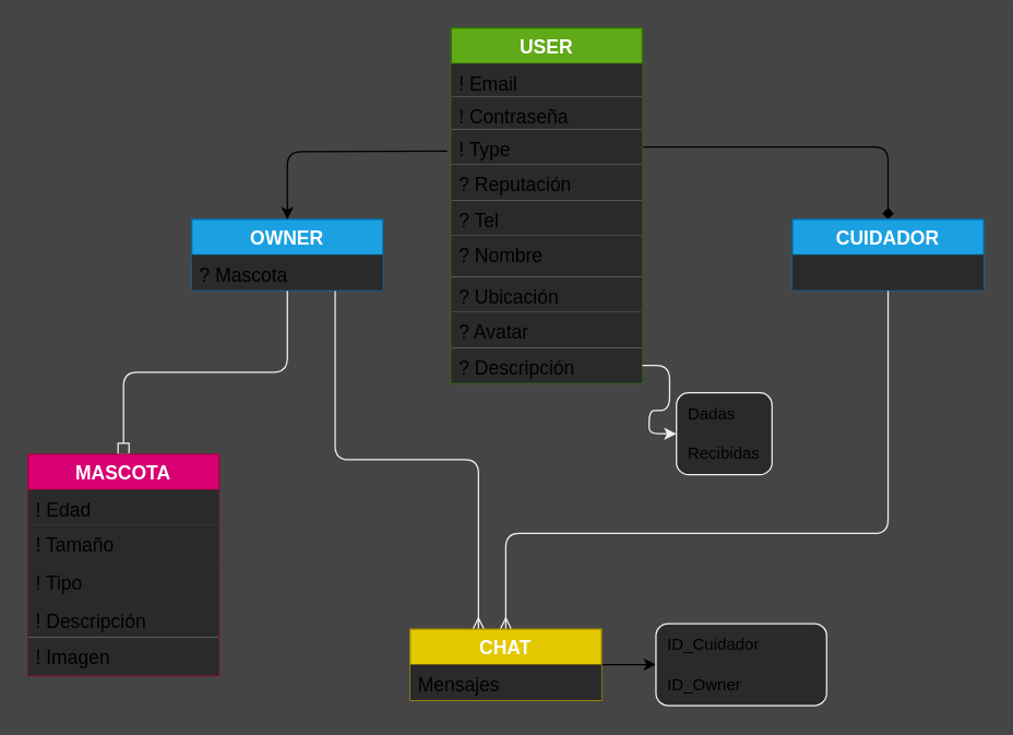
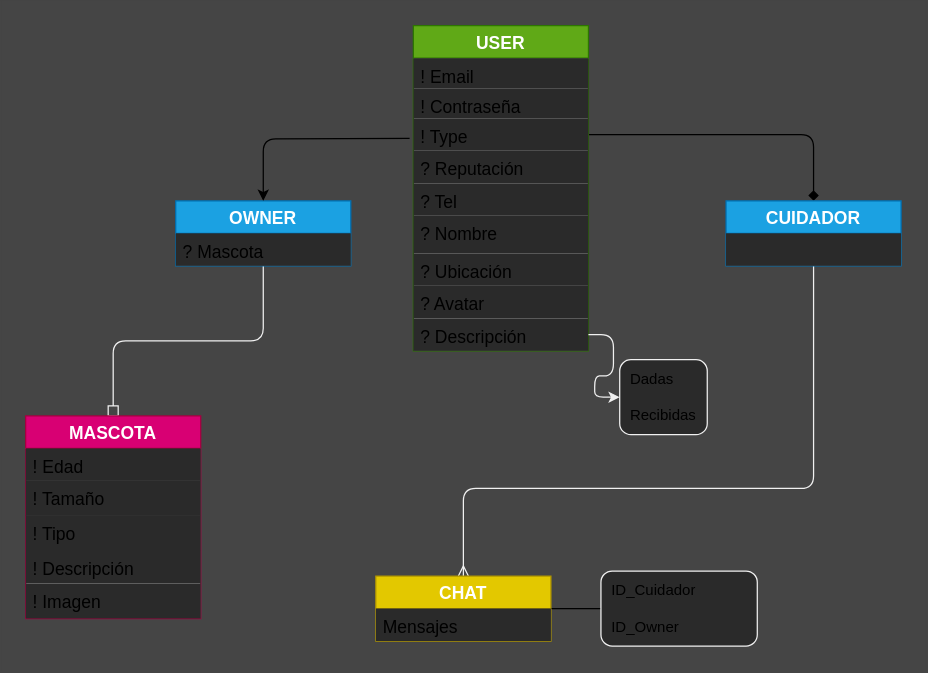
  <mxCell id="0" />
  <mxCell id="1" parent="0" />
  <mxCell id="2" style="edgeStyle=orthogonalEdgeStyle;curved=0;rounded=1;sketch=0;orthogonalLoop=1;jettySize=auto;html=1;entryX=0.5;entryY=0;entryDx=0;entryDy=0;strokeColor=#f0f0f0;endArrow=box;endFill=0;fontSize=14;" parent="1" source="4" target="21" edge="1"><mxGeometry relative="1" as="geometry" /></mxCell>
- <mxCell id="3" style="rounded=1;sketch=0;orthogonalLoop=1;jettySize=auto;elbow=vertical;html=1;exitX=0.75;exitY=1;exitDx=0;exitDy=0;strokeColor=#f0f0f0;edgeStyle=elbowEdgeStyle;endArrow=ERmany;endFill=0;entryX=0.357;entryY=0;entryDx=0;entryDy=0;entryPerimeter=0;fontSize=14;" parent="1" source="4" target="30" edge="1"><mxGeometry relative="1" as="geometry"><mxPoint x="520" y="330" as="targetPoint" /></mxGeometry></mxCell>
  <mxCell id="4" value="OWNER" style="swimlane;fontStyle=1;childLayout=stackLayout;horizontal=1;startSize=26;fillColor=#1ba1e2;horizontalStack=0;resizeParent=1;resizeParentMax=0;resizeLast=0;collapsible=1;marginBottom=0;rounded=0;sketch=0;strokeColor=#006EAF;fontColor=#ffffff;swimlaneFillColor=#ffffff;fontSize=14;" parent="1" vertex="1"><mxGeometry x="140" y="160" width="140" height="52" as="geometry" /></mxCell>
  <mxCell id="5" value="? Mascota" style="text;strokeColor=none;align=left;verticalAlign=top;spacingLeft=4;spacingRight=4;overflow=hidden;rotatable=0;points=[[0,0.5],[1,0.5]];portConstraint=eastwest;fillColor=#2a2a2a;fontSize=14;" parent="4" vertex="1"><mxGeometry y="26" width="140" height="26" as="geometry" /></mxCell>
  <mxCell id="6" style="edgeStyle=orthogonalEdgeStyle;curved=0;rounded=1;sketch=0;orthogonalLoop=1;jettySize=auto;html=1;entryX=0.5;entryY=0;entryDx=0;entryDy=0;exitX=1;exitY=0.5;exitDx=0;exitDy=0;fontSize=14;endArrow=diamond;" parent="1" source="10" target="19" edge="1"><mxGeometry relative="1" as="geometry"><mxPoint x="472" y="30" as="sourcePoint" /></mxGeometry></mxCell>
  <mxCell id="7" value="USER" style="swimlane;fontStyle=1;childLayout=stackLayout;horizontal=1;startSize=26;fillColor=#60a917;horizontalStack=0;resizeParent=1;resizeParentMax=0;resizeLast=0;collapsible=1;marginBottom=0;rounded=0;sketch=0;strokeColor=#2D7600;fontColor=#ffffff;swimlaneFillColor=#ffffff;fontSize=14;" parent="1" vertex="1"><mxGeometry x="330" y="20" width="140" height="260" as="geometry" /></mxCell>
  <mxCell id="8" value="! Email" style="text;strokeColor=none;align=left;verticalAlign=top;spacingLeft=4;spacingRight=4;overflow=hidden;rotatable=0;points=[[0,0.5],[1,0.5]];portConstraint=eastwest;fillColor=#2a2a2a;fontSize=14;" parent="7" vertex="1"><mxGeometry y="26" width="140" height="24" as="geometry" /></mxCell>
  <mxCell id="9" value="! Contraseña" style="text;strokeColor=none;align=left;verticalAlign=top;spacingLeft=4;spacingRight=4;overflow=hidden;rotatable=0;points=[[0,0.5],[1,0.5]];portConstraint=eastwest;fillColor=#2a2a2a;fontSize=14;" parent="7" vertex="1"><mxGeometry y="50" width="140" height="24" as="geometry" /></mxCell>
  <mxCell id="10" value="! Type" style="text;strokeColor=none;align=left;verticalAlign=top;spacingLeft=4;spacingRight=4;overflow=hidden;rotatable=0;points=[[0,0.5],[1,0.5]];portConstraint=eastwest;fillColor=#2a2a2a;fontSize=14;" parent="7" vertex="1"><mxGeometry y="74" width="140" height="26" as="geometry" /></mxCell>
  <mxCell id="11" value="? Reputación" style="text;strokeColor=none;align=left;verticalAlign=top;spacingLeft=4;spacingRight=4;overflow=hidden;rotatable=0;points=[[0,0.5],[1,0.5]];portConstraint=eastwest;fillColor=#2a2a2a;fontSize=14;" parent="7" vertex="1"><mxGeometry y="100" width="140" height="26" as="geometry" /></mxCell>
  <mxCell id="12" value="? Tel" style="text;strokeColor=none;align=left;verticalAlign=top;spacingLeft=4;spacingRight=4;overflow=hidden;rotatable=0;points=[[0,0.5],[1,0.5]];portConstraint=eastwest;fillColor=#2a2a2a;fontSize=14;" parent="7" vertex="1"><mxGeometry y="126" width="140" height="26" as="geometry" /></mxCell>
  <mxCell id="13" value="? Nombre" style="text;strokeColor=none;align=left;verticalAlign=top;spacingLeft=4;spacingRight=4;overflow=hidden;rotatable=0;points=[[0,0.5],[1,0.5]];portConstraint=eastwest;fillColor=#2a2a2a;fontSize=14;" parent="7" vertex="1"><mxGeometry y="152" width="140" height="30" as="geometry" /></mxCell>
  <mxCell id="14" value="? Ubicación" style="text;strokeColor=none;align=left;verticalAlign=top;spacingLeft=4;spacingRight=4;overflow=hidden;rotatable=0;points=[[0,0.5],[1,0.5]];portConstraint=eastwest;fillColor=#2a2a2a;fontSize=14;" parent="7" vertex="1"><mxGeometry y="182" width="140" height="26" as="geometry" /></mxCell>
  <mxCell id="15" value="? Avatar" style="text;strokeColor=none;align=left;verticalAlign=top;spacingLeft=4;spacingRight=4;overflow=hidden;rotatable=0;points=[[0,0.5],[1,0.5]];portConstraint=eastwest;fillColor=#2a2a2a;fontSize=14;" parent="7" vertex="1"><mxGeometry y="208" width="140" height="26" as="geometry" /></mxCell>
  <mxCell id="16" value="? Descripción" style="text;strokeColor=none;align=left;verticalAlign=top;spacingLeft=4;spacingRight=4;overflow=hidden;rotatable=0;points=[[0,0.5],[1,0.5]];portConstraint=eastwest;fillColor=#2a2a2a;fontSize=14;" parent="7" vertex="1"><mxGeometry y="234" width="140" height="26" as="geometry" /></mxCell>
  <mxCell id="17" style="edgeStyle=orthogonalEdgeStyle;curved=0;rounded=1;sketch=0;orthogonalLoop=1;jettySize=auto;html=1;entryX=0.5;entryY=0;entryDx=0;entryDy=0;fontSize=14;" parent="1" target="4" edge="1"><mxGeometry relative="1" as="geometry"><mxPoint x="327" y="110" as="sourcePoint" /></mxGeometry></mxCell>
  <mxCell id="18" style="edgeStyle=elbowEdgeStyle;rounded=1;sketch=0;orthogonalLoop=1;jettySize=auto;elbow=vertical;html=1;exitX=0.5;exitY=1;exitDx=0;exitDy=0;strokeColor=#f0f0f0;endArrow=ERmany;endFill=0;fontSize=14;" parent="1" source="19" target="30" edge="1"><mxGeometry relative="1" as="geometry"><mxPoint x="550" y="330" as="targetPoint" /><Array as="points"><mxPoint x="560" y="390" /></Array></mxGeometry></mxCell>
  <mxCell id="19" value="CUIDADOR" style="swimlane;fontStyle=1;childLayout=stackLayout;horizontal=1;startSize=26;fillColor=#1ba1e2;horizontalStack=0;resizeParent=1;resizeParentMax=0;resizeLast=0;collapsible=1;marginBottom=0;rounded=0;sketch=0;strokeColor=#006EAF;fontColor=#ffffff;swimlaneFillColor=#ffffff;fontSize=14;" parent="1" vertex="1"><mxGeometry x="580" y="160" width="140" height="52" as="geometry" /></mxCell>
  <mxCell id="20" value="" style="text;strokeColor=none;align=left;verticalAlign=top;spacingLeft=4;spacingRight=4;overflow=hidden;rotatable=0;points=[[0,0.5],[1,0.5]];portConstraint=eastwest;fillColor=#2a2a2a;fontSize=14;" parent="19" vertex="1"><mxGeometry y="26" width="140" height="26" as="geometry" /></mxCell>
  <mxCell id="21" value="MASCOTA" style="swimlane;fontStyle=1;childLayout=stackLayout;horizontal=1;startSize=26;fillColor=#d80073;horizontalStack=0;resizeParent=1;resizeParentMax=0;resizeLast=0;collapsible=1;marginBottom=0;rounded=0;sketch=0;strokeColor=#A50040;fontColor=#ffffff;swimlaneFillColor=#ffffff;fontSize=14;" parent="1" vertex="1"><mxGeometry x="20" y="332" width="140" height="162" as="geometry" /></mxCell>
  <mxCell id="22" value="! Edad" style="text;strokeColor=none;align=left;verticalAlign=top;spacingLeft=4;spacingRight=4;overflow=hidden;rotatable=0;points=[[0,0.5],[1,0.5]];portConstraint=eastwest;fillColor=#2a2a2a;fontSize=14;" parent="21" vertex="1"><mxGeometry y="26" width="140" height="26" as="geometry" /></mxCell>
  <mxCell id="23" value="! Tamaño" style="text;strokeColor=none;align=left;verticalAlign=top;spacingLeft=4;spacingRight=4;overflow=hidden;rotatable=0;points=[[0,0.5],[1,0.5]];portConstraint=eastwest;fillColor=#2a2a2a;fontSize=14;" parent="21" vertex="1"><mxGeometry y="52" width="140" height="28" as="geometry" /></mxCell>
  <mxCell id="24" value="! Tipo" style="text;strokeColor=none;align=left;verticalAlign=top;spacingLeft=4;spacingRight=4;overflow=hidden;rotatable=0;points=[[0,0.5],[1,0.5]];portConstraint=eastwest;fillColor=#2a2a2a;fontSize=14;" parent="21" vertex="1"><mxGeometry y="80" width="140" height="28" as="geometry" /></mxCell>
  <mxCell id="25" value="! Descripción" style="text;strokeColor=none;align=left;verticalAlign=top;spacingLeft=4;spacingRight=4;overflow=hidden;rotatable=0;points=[[0,0.5],[1,0.5]];portConstraint=eastwest;fillColor=#2a2a2a;fontSize=14;" parent="21" vertex="1"><mxGeometry y="108" width="140" height="26" as="geometry" /></mxCell>
  <mxCell id="26" value="! Imagen" style="text;strokeColor=none;align=left;verticalAlign=top;spacingLeft=4;spacingRight=4;overflow=hidden;rotatable=0;points=[[0,0.5],[1,0.5]];portConstraint=eastwest;fillColor=#2a2a2a;fontSize=14;" parent="21" vertex="1"><mxGeometry y="134" width="140" height="28" as="geometry" /></mxCell>
  <mxCell id="27" value="&amp;nbsp; Dadas&lt;br style=&quot;font-size: 12px;&quot;&gt;&lt;br style=&quot;font-size: 12px;&quot;&gt;&lt;span style=&quot;font-size: 12px;&quot;&gt;&amp;nbsp; Recibidas&lt;/span&gt;" style="text;html=1;whiteSpace=wrap;verticalAlign=middle;overflow=hidden;rounded=1;sketch=0;glass=0;fillColor=#2a2a2a;strokeColor=#f0f0f0;fontSize=12;" parent="1" vertex="1"><mxGeometry x="495" y="287" width="70" height="60" as="geometry" /></mxCell>
  <mxCell id="28" style="edgeStyle=orthogonalEdgeStyle;curved=0;rounded=1;sketch=0;orthogonalLoop=1;jettySize=auto;html=1;entryX=0;entryY=0.5;entryDx=0;entryDy=0;strokeColor=#f0f0f0;exitX=1;exitY=0.5;exitDx=0;exitDy=0;fontSize=14;" parent="1" source="16" target="27" edge="1"><mxGeometry relative="1" as="geometry" /></mxCell>
- <mxCell id="29" value="" style="edgeStyle=orthogonalEdgeStyle;rounded=0;orthogonalLoop=1;jettySize=auto;html=1;endArrow=classic;endFill=1;fontSize=14;" parent="1" source="30" target="32" edge="1"><mxGeometry relative="1" as="geometry" /></mxCell>
+ <mxCell id="29" value="" style="edgeStyle=orthogonalEdgeStyle;rounded=0;orthogonalLoop=1;jettySize=auto;html=1;endArrow=none;endFill=1;fontSize=14;" parent="1" source="30" target="32" edge="1"><mxGeometry relative="1" as="geometry" /></mxCell>
  <mxCell id="30" value="CHAT" style="swimlane;fontStyle=1;childLayout=stackLayout;horizontal=1;startSize=26;fillColor=#e3c800;horizontalStack=0;resizeParent=1;resizeParentMax=0;resizeLast=0;collapsible=1;marginBottom=0;rounded=0;sketch=0;strokeColor=#B09500;fontColor=#ffffff;swimlaneFillColor=#ffffff;fontSize=14;" parent="1" vertex="1"><mxGeometry x="300" y="460" width="140" height="52" as="geometry" /></mxCell>
  <mxCell id="31" value="Mensajes" style="text;strokeColor=none;align=left;verticalAlign=top;spacingLeft=4;spacingRight=4;overflow=hidden;rotatable=0;points=[[0,0.5],[1,0.5]];portConstraint=eastwest;fillColor=#2a2a2a;fontSize=14;" parent="30" vertex="1"><mxGeometry y="26" width="140" height="26" as="geometry" /></mxCell>
  <mxCell id="32" value="&amp;nbsp; ID_Cuidador&lt;br style=&quot;font-size: 12px;&quot;&gt;&lt;br style=&quot;font-size: 12px;&quot;&gt;&lt;span style=&quot;font-size: 12px;&quot;&gt;&amp;nbsp; ID_Owner&lt;/span&gt;" style="text;html=1;whiteSpace=wrap;verticalAlign=middle;overflow=hidden;rounded=1;sketch=0;glass=0;fillColor=#2a2a2a;strokeColor=#f0f0f0;fontSize=12;" parent="1" vertex="1"><mxGeometry x="480" y="456" width="125" height="60" as="geometry" /></mxCell>
